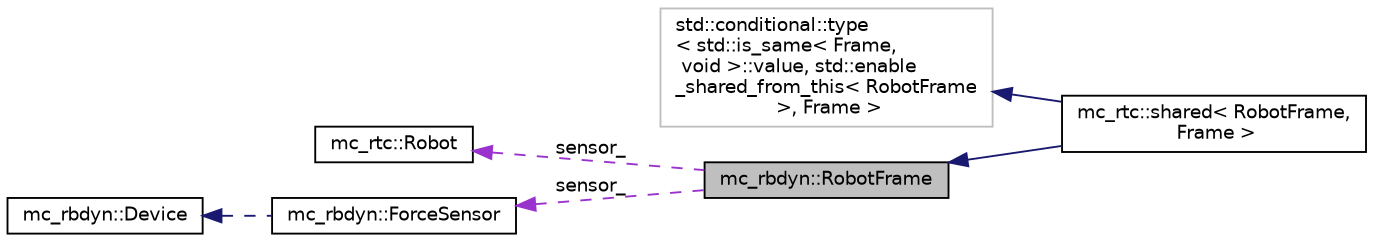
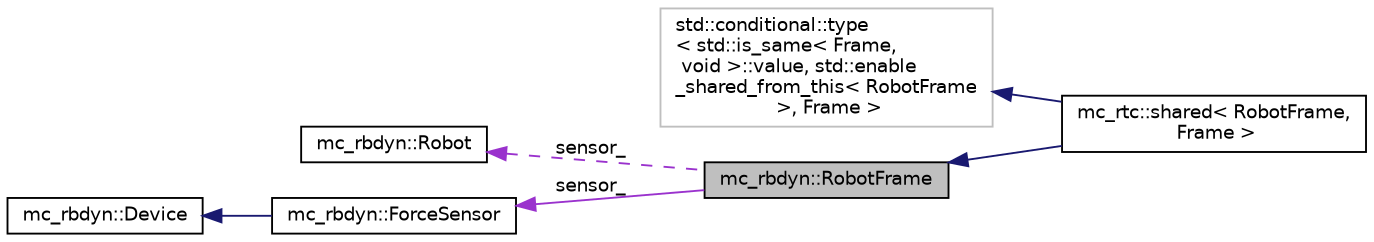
  digraph {
    rankdir=LR
    node [color=black fillcolor=white fontname=Helvetica fontsize=10 shape=record style=filled]
    edge [color=midnightblue dir=back fontname=Helvetica fontsize=10 labelfontname=Helvetica labelfontsize=10 style=solid]
    n1 [fillcolor=grey75 fontcolor=black height=0.2 label="mc_rbdyn::RobotFrame" width=0.4]
    n2 [height=0.2 label="mc_rtc::shared\< RobotFrame,\l Frame \>" width=0.4]
    n3 [color=grey75 height=0.2 label="std::conditional::type\l\< std::is_same\< Frame,\l void \>::value, std::enable\l_shared_from_this\< RobotFrame\l \>, Frame \>" width=0.4]
-   n4 [height=0.2 label="mc_rtc::Robot" width=0.4]
+   n4 [height=0.2 label="mc_rbdyn::Robot" width=0.4]
    n5 [height=0.2 label="mc_rbdyn::ForceSensor" width=0.4]
    n6 [height=0.2 label="mc_rbdyn::Device" width=0.4]
    n1 -> n2
    n3 -> n2
    n4 -> n1 [color=darkorchid3 label=" sensor_" style=dashed]
-   n5 -> n1 [color=darkorchid3 label=" sensor_" style=dashed]
-   n6 -> n5 [style=dashed]
+   n5 -> n1 [color=darkorchid3 label=" sensor_"]
+   n6 -> n5
  }
